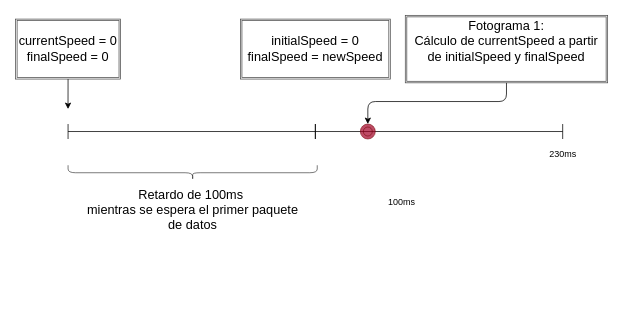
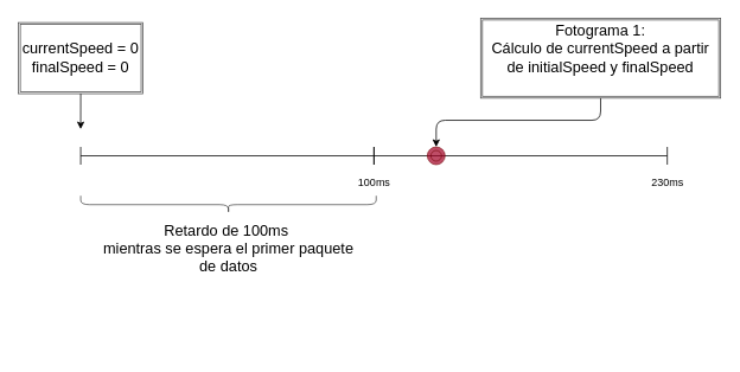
  <mxCell id="0" />
  <mxCell id="1" parent="0" />
  <mxCell id="2" value="" style="shape=crossbar;whiteSpace=wrap;html=1;rounded=1;" parent="1" vertex="1"><mxGeometry x="90" y="165" width="330" height="20" as="geometry" /></mxCell>
- <mxCell id="3" value="100ms" style="text;html=1;align=center;verticalAlign=middle;resizable=0;points=[];autosize=1;strokeColor=none;fillColor=none;" parent="1" vertex="1"><mxGeometry x="505" y="255" width="60" height="30" as="geometry" /></mxCell>
+ <mxCell id="3" value="100ms" style="text;html=1;align=center;verticalAlign=middle;resizable=0;points=[];autosize=1;strokeColor=none;fillColor=none;" parent="1" vertex="1"><mxGeometry x="390" y="190" width="60" height="30" as="geometry" /></mxCell>
  <mxCell id="4" value="230ms" style="text;html=1;align=center;verticalAlign=middle;resizable=0;points=[];autosize=1;strokeColor=none;fillColor=none;" parent="1" vertex="1"><mxGeometry x="720" y="190" width="60" height="30" as="geometry" /></mxCell>
  <mxCell id="5" style="edgeStyle=none;html=1;exitX=0.5;exitY=1;exitDx=0;exitDy=0;fontSize=17;" parent="1" source="6" edge="1"><mxGeometry relative="1" as="geometry"><mxPoint x="89.926" y="145" as="targetPoint" /></mxGeometry></mxCell>
  <mxCell id="6" value="&lt;span style=&quot;&quot;&gt;currentSpeed = 0&lt;/span&gt;&lt;br style=&quot;&quot;&gt;&lt;span style=&quot;&quot;&gt;finalSpeed = 0&lt;/span&gt;" style="shape=ext;double=1;rounded=0;whiteSpace=wrap;html=1;fontSize=17;opacity=70;" parent="1" vertex="1"><mxGeometry x="20" y="25" width="140" height="80" as="geometry" /></mxCell>
  <mxCell id="7" value="" style="shape=crossbar;whiteSpace=wrap;html=1;rounded=1;" parent="1" vertex="1"><mxGeometry x="420" y="165" width="330" height="20" as="geometry" /></mxCell>
- <mxCell id="8" value="initialSpeed = 0&lt;br&gt;finalSpeed = newSpeed" style="shape=ext;double=1;rounded=0;whiteSpace=wrap;html=1;fontSize=17;opacity=70;" parent="1" vertex="1"><mxGeometry x="320" y="25" width="200" height="80" as="geometry" /></mxCell>
  <mxCell id="9" value="" style="shape=curlyBracket;whiteSpace=wrap;html=1;rounded=1;labelPosition=left;verticalLabelPosition=middle;align=right;verticalAlign=middle;fontSize=17;opacity=70;rotation=-90;" parent="1" vertex="1"><mxGeometry x="246.25" y="63.75" width="20" height="332.5" as="geometry" /></mxCell>
  <mxCell id="10" value="Retardo de 100ms&amp;nbsp;&lt;br&gt;mientras se espera el primer paquete&lt;br&gt;de datos" style="text;html=1;align=center;verticalAlign=middle;resizable=0;points=[];autosize=1;strokeColor=none;fillColor=none;fontSize=17;" parent="1" vertex="1"><mxGeometry x="101.25" y="245" width="310" height="70" as="geometry" /></mxCell>
  <mxCell id="11" value="" style="ellipse;shape=doubleEllipse;whiteSpace=wrap;html=1;aspect=fixed;fontSize=17;opacity=70;fillColor=#a20025;fontColor=#ffffff;strokeColor=#6F0000;" parent="1" vertex="1"><mxGeometry x="480" y="165" width="20" height="20" as="geometry" /></mxCell>
  <mxCell id="12" style="edgeStyle=none;html=1;exitX=0.5;exitY=1;exitDx=0;exitDy=0;entryX=0.5;entryY=0;entryDx=0;entryDy=0;fontSize=17;" parent="1" source="13" target="11" edge="1"><mxGeometry relative="1" as="geometry"><Array as="points"><mxPoint x="675" y="135" /><mxPoint x="490" y="135" /></Array></mxGeometry></mxCell>
  <mxCell id="13" value="Fotograma 1:&lt;br&gt;Cálculo de currentSpeed a partir de initialSpeed y finalSpeed&lt;br&gt;&amp;nbsp;" style="shape=ext;double=1;rounded=0;whiteSpace=wrap;html=1;fontSize=17;opacity=70;" parent="1" vertex="1"><mxGeometry x="540" y="20" width="270" height="90" as="geometry" /></mxCell>
